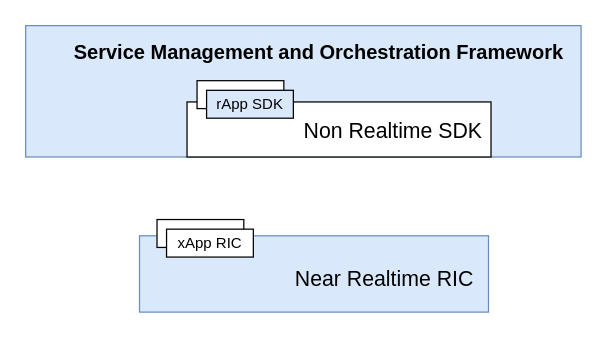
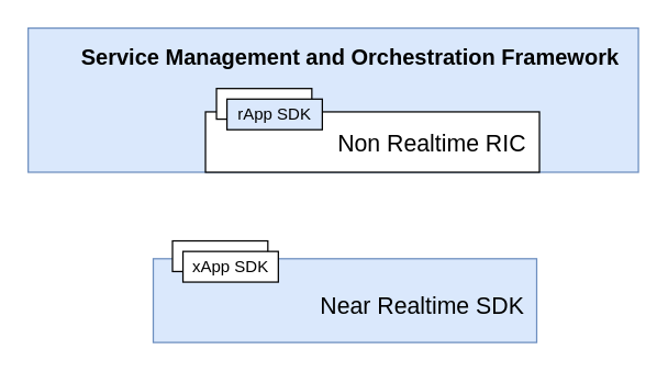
  <mxCell id="0" />
  <mxCell id="1" parent="0" />
  <mxCell id="2" value="&lt;p&gt;&lt;br&gt;&lt;/p&gt;" style="rounded=0;whiteSpace=wrap;html=1;fillColor=#dae8fc;strokeColor=#6c8ebf;align=center;verticalAlign=top;" vertex="1" parent="1"><mxGeometry x="20" y="20" width="444" height="105" as="geometry" /></mxCell>
  <mxCell id="3" value="" style="rounded=0;whiteSpace=wrap;html=1;" vertex="1" parent="1"><mxGeometry x="149" y="81" width="243" height="44" as="geometry" /></mxCell>
  <mxCell id="4" value="" style="group" vertex="1" connectable="0" parent="1"><mxGeometry x="157" y="64" width="77" height="30" as="geometry" /></mxCell>
  <mxCell id="5" value="" style="rounded=0;whiteSpace=wrap;html=1;" vertex="1" parent="4"><mxGeometry width="69.376" height="22.308" as="geometry" /></mxCell>
  <mxCell id="6" value="rApp SDK" style="rounded=0;whiteSpace=wrap;html=1;fillColor=#dae8fc;" vertex="1" parent="4"><mxGeometry x="7.624" y="7.692" width="69.376" height="22.308" as="geometry" /></mxCell>
- <mxCell id="7" value="&lt;font style=&quot;font-size: 17px;&quot;&gt;Non Realtime SDK&lt;/font&gt;" style="text;html=1;align=center;verticalAlign=middle;whiteSpace=wrap;rounded=0;fontSize=14;" vertex="1" parent="1"><mxGeometry x="238" y="90" width="152" height="30" as="geometry" /></mxCell>
+ <mxCell id="7" value="&lt;font style=&quot;font-size: 17px;&quot;&gt;Non Realtime RIC&lt;/font&gt;" style="text;html=1;align=center;verticalAlign=middle;whiteSpace=wrap;rounded=0;fontSize=14;" vertex="1" parent="1"><mxGeometry x="238" y="90" width="152" height="30" as="geometry" /></mxCell>
  <mxCell id="8" value="&lt;span&gt;Service Management and Orchestration Framework&lt;/span&gt;" style="text;html=1;align=center;verticalAlign=middle;whiteSpace=wrap;rounded=0;fontSize=16;fontStyle=1" vertex="1" parent="1"><mxGeometry x="47" y="26" width="415" height="30" as="geometry" /></mxCell>
  <mxCell id="9" value="&lt;p&gt;&lt;br&gt;&lt;/p&gt;" style="rounded=0;whiteSpace=wrap;html=1;fillColor=#dae8fc;strokeColor=#6c8ebf;align=center;verticalAlign=top;" vertex="1" parent="1"><mxGeometry x="111" y="188" width="279" height="61" as="geometry" /></mxCell>
  <mxCell id="10" value="" style="group" vertex="1" connectable="0" parent="1"><mxGeometry x="125" y="175" width="77" height="30" as="geometry" /></mxCell>
  <mxCell id="11" value="" style="rounded=0;whiteSpace=wrap;html=1;" vertex="1" parent="10"><mxGeometry width="69.376" height="22.308" as="geometry" /></mxCell>
- <mxCell id="12" value="xApp RIC" style="rounded=0;whiteSpace=wrap;html=1;" vertex="1" parent="10"><mxGeometry x="7.624" y="7.692" width="69.376" height="22.308" as="geometry" /></mxCell>
- <mxCell id="13" value="&lt;font style=&quot;font-size: 17px;&quot;&gt;Near Realtime RIC&lt;/font&gt;" style="text;html=1;align=center;verticalAlign=middle;whiteSpace=wrap;rounded=0;fontSize=14;" vertex="1" parent="1"><mxGeometry x="231" y="209" width="152" height="30" as="geometry" /></mxCell>
+ <mxCell id="12" value="xApp SDK" style="rounded=0;whiteSpace=wrap;html=1;" vertex="1" parent="10"><mxGeometry x="7.624" y="7.692" width="69.376" height="22.308" as="geometry" /></mxCell>
+ <mxCell id="13" value="&lt;font style=&quot;font-size: 17px;&quot;&gt;Near Realtime SDK&lt;/font&gt;" style="text;html=1;align=center;verticalAlign=middle;whiteSpace=wrap;rounded=0;fontSize=14;" vertex="1" parent="1"><mxGeometry x="231" y="209" width="152" height="30" as="geometry" /></mxCell>
